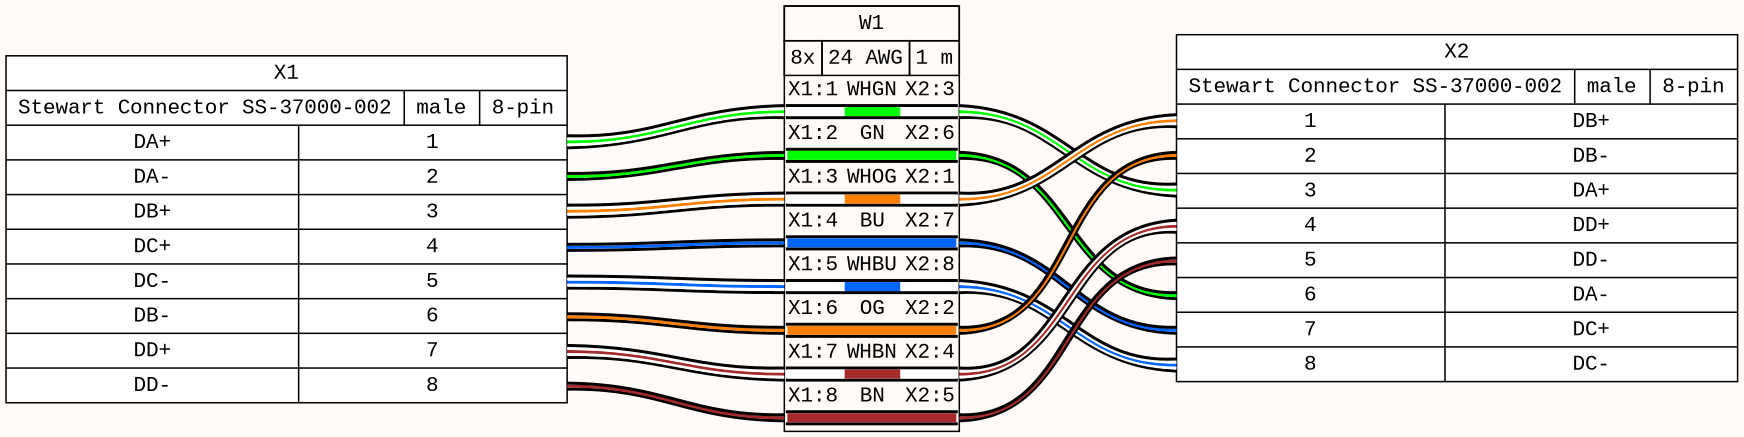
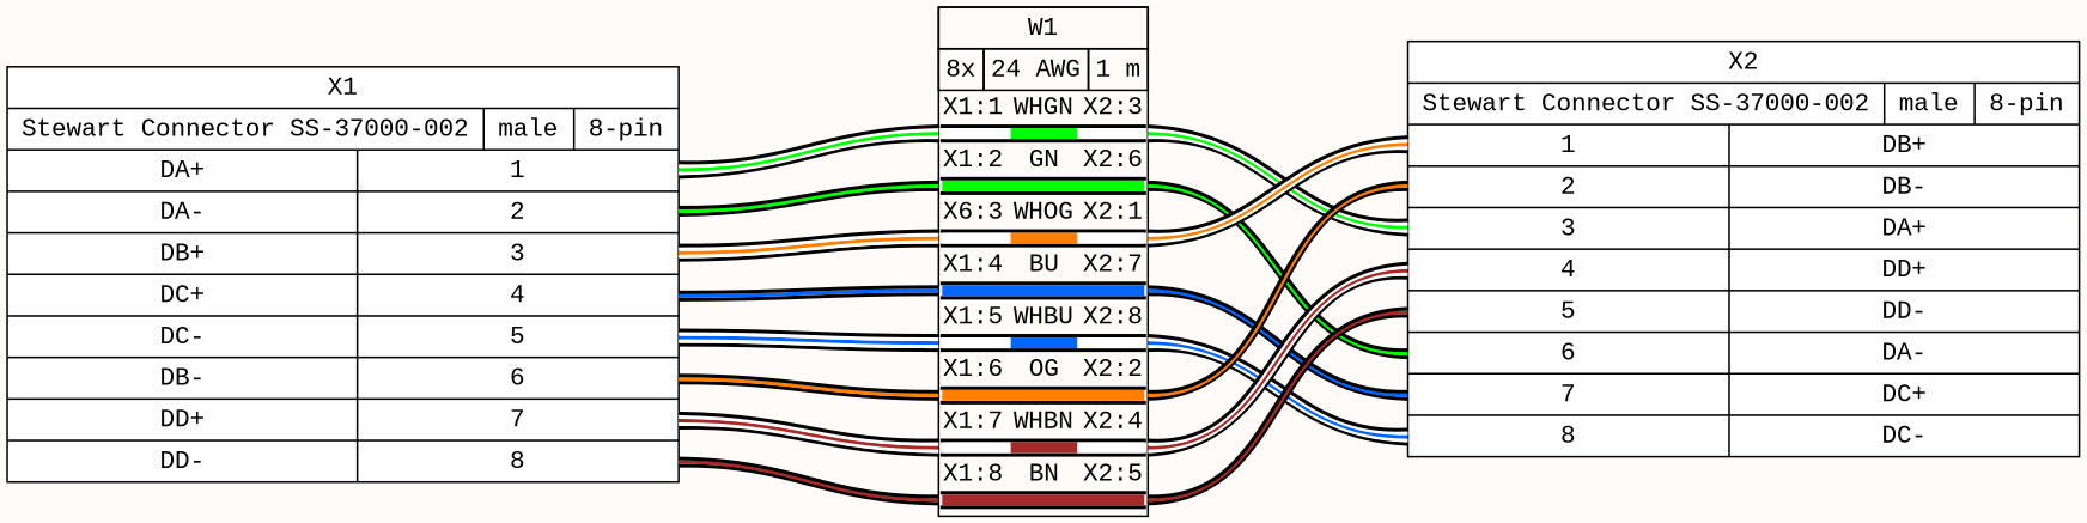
  graph {
    bgcolor="#fffbf8"
    fontname="Liberation Mono"
    nodesep=0.33
    rankdir=LR
    ranksep=2
    node [fillcolor=white fontname="Liberation Mono" shape=record style=filled]
    edge [color="#000000:#ffffff:#00ff00:#ffffff:#000000" fontname="Liberation Mono" style=bold]
    n1 [label="X1|{Stewart Connector SS-37000-002|male|8-pin}|{{DA+|DA-|DB+|DC+|DC-|DB-|DD+|DD-}|{<p1r>1|<p2r>2|<p3r>3|<p4r>4|<p5r>5|<p6r>6|<p7r>7|<p8r>8}}"]
-   n2 [label=<<table border="0" cellspacing="0" cellpadding="0"><tr><td><table border="0" cellspacing="0" cellpadding="3" cellborder="1"><tr><td colspan="3">W1</td></tr><tr><td>8x</td><td>24 AWG</td><td>1 m</td></tr></table></td></tr><tr><td></td></tr><tr><td><table border="0" cellspacing="0" cellborder="0"><tr><td>X1:1</td><td>WHGN</td><td>X2:3</td></tr><tr cellpadding="0" cellspacing="0" border="0"><td border="2" sides="tb" colspan="3" cellspacing="0" cellpadding="0" port="w1"><table cellspacing="0" cellpadding="0" border="0"><tr><td colspan="1.0" cellspacing="0" cellpadding="0" height="6" bgcolor="#ffffff" ></td><td colspan="1.0" cellspacing="0" cellpadding="0" height="6" bgcolor="#00ff00" ></td><td colspan="1.0" cellspacing="0" cellpadding="0" height="6" bgcolor="#ffffff" ></td></tr></table></td></tr><tr><td>X1:2</td><td>GN</td><td>X2:6</td></tr><tr cellpadding="0" cellspacing="0" border="0"><td border="2" sides="tb" colspan="3" cellspacing="0" cellpadding="0" port="w2"><table cellspacing="0" cellpadding="0" border="0"><tr><td colspan="3.0" cellspacing="0" cellpadding="0" height="6" bgcolor="#00ff00" ></td></tr></table></td></tr><tr><td>X1:3</td><td>WHOG</td><td>X2:1</td></tr><tr cellpadding="0" cellspacing="0" border="0"><td border="2" sides="tb" colspan="3" cellspacing="0" cellpadding="0" port="w3"><table cellspacing="0" cellpadding="0" border="0"><tr><td colspan="1.0" cellspacing="0" cellpadding="0" height="6" bgcolor="#ffffff" ></td><td colspan="1.0" cellspacing="0" cellpadding="0" height="6" bgcolor="#ff8000" ></td><td colspan="1.0" cellspacing="0" cellpadding="0" height="6" bgcolor="#ffffff" ></td></tr></table></td></tr><tr><td>X1:4</td><td>BU</td><td>X2:7</td></tr><tr cellpadding="0" cellspacing="0" border="0"><td border="2" sides="tb" colspan="3" cellspacing="0" cellpadding="0" port="w4"><table cellspacing="0" cellpadding="0" border="0"><tr><td colspan="3.0" cellspacing="0" cellpadding="0" height="6" bgcolor="#0066ff" ></td></tr></table></td></tr><tr><td>X1:5</td><td>WHBU</td><td>X2:8</td></tr><tr cellpadding="0" cellspacing="0" border="0"><td border="2" sides="tb" colspan="3" cellspacing="0" cellpadding="0" port="w5"><table cellspacing="0" cellpadding="0" border="0"><tr><td colspan="1.0" cellspacing="0" cellpadding="0" height="6" bgcolor="#ffffff" ></td><td colspan="1.0" cellspacing="0" cellpadding="0" height="6" bgcolor="#0066ff" ></td><td colspan="1.0" cellspacing="0" cellpadding="0" height="6" bgcolor="#ffffff" ></td></tr></table></td></tr><tr><td>X1:6</td><td>OG</td><td>X2:2</td></tr><tr cellpadding="0" cellspacing="0" border="0"><td border="2" sides="tb" colspan="3" cellspacing="0" cellpadding="0" port="w6"><table cellspacing="0" cellpadding="0" border="0"><tr><td colspan="3.0" cellspacing="0" cellpadding="0" height="6" bgcolor="#ff8000" ></td></tr></table></td></tr><tr><td>X1:7</td><td>WHBN</td><td>X2:4</td></tr><tr cellpadding="0" cellspacing="0" border="0"><td border="2" sides="tb" colspan="3" cellspacing="0" cellpadding="0" port="w7"><table cellspacing="0" cellpadding="0" border="0"><tr><td colspan="1.0" cellspacing="0" cellpadding="0" height="6" bgcolor="#ffffff" ></td><td colspan="1.0" cellspacing="0" cellpadding="0" height="6" bgcolor="#a52a2a" ></td><td colspan="1.0" cellspacing="0" cellpadding="0" height="6" bgcolor="#ffffff" ></td></tr></table></td></tr><tr><td>X1:8</td><td>BN</td><td>X2:5</td></tr><tr cellpadding="0" cellspacing="0" border="0"><td border="2" sides="tb" colspan="3" cellspacing="0" cellpadding="0" port="w8"><table cellspacing="0" cellpadding="0" border="0"><tr><td colspan="3.0" cellspacing="0" cellpadding="0" height="6" bgcolor="#a52a2a" ></td></tr></table></td></tr><tr><td></td></tr></table></td></tr></table>> margin=0 shape=box style=""]
+   n2 [label=<<table border="0" cellspacing="0" cellpadding="0"><tr><td><table border="0" cellspacing="0" cellpadding="3" cellborder="1"><tr><td colspan="3">W1</td></tr><tr><td>8x</td><td>24 AWG</td><td>1 m</td></tr></table></td></tr><tr><td></td></tr><tr><td><table border="0" cellspacing="0" cellborder="0"><tr><td>X1:1</td><td>WHGN</td><td>X2:3</td></tr><tr cellpadding="0" cellspacing="0" border="0"><td border="2" sides="tb" colspan="3" cellspacing="0" cellpadding="0" port="w1"><table cellspacing="0" cellpadding="0" border="0"><tr><td colspan="1.0" cellspacing="0" cellpadding="0" height="6" bgcolor="#ffffff" ></td><td colspan="1.0" cellspacing="0" cellpadding="0" height="6" bgcolor="#00ff00" ></td><td colspan="1.0" cellspacing="0" cellpadding="0" height="6" bgcolor="#ffffff" ></td></tr></table></td></tr><tr><td>X1:2</td><td>GN</td><td>X2:6</td></tr><tr cellpadding="0" cellspacing="0" border="0"><td border="2" sides="tb" colspan="3" cellspacing="0" cellpadding="0" port="w2"><table cellspacing="0" cellpadding="0" border="0"><tr><td colspan="3.0" cellspacing="0" cellpadding="0" height="6" bgcolor="#00ff00" ></td></tr></table></td></tr><tr><td>X6:3</td><td>WHOG</td><td>X2:1</td></tr><tr cellpadding="0" cellspacing="0" border="0"><td border="2" sides="tb" colspan="3" cellspacing="0" cellpadding="0" port="w3"><table cellspacing="0" cellpadding="0" border="0"><tr><td colspan="1.0" cellspacing="0" cellpadding="0" height="6" bgcolor="#ffffff" ></td><td colspan="1.0" cellspacing="0" cellpadding="0" height="6" bgcolor="#ff8000" ></td><td colspan="1.0" cellspacing="0" cellpadding="0" height="6" bgcolor="#ffffff" ></td></tr></table></td></tr><tr><td>X1:4</td><td>BU</td><td>X2:7</td></tr><tr cellpadding="0" cellspacing="0" border="0"><td border="2" sides="tb" colspan="3" cellspacing="0" cellpadding="0" port="w4"><table cellspacing="0" cellpadding="0" border="0"><tr><td colspan="3.0" cellspacing="0" cellpadding="0" height="6" bgcolor="#0066ff" ></td></tr></table></td></tr><tr><td>X1:5</td><td>WHBU</td><td>X2:8</td></tr><tr cellpadding="0" cellspacing="0" border="0"><td border="2" sides="tb" colspan="3" cellspacing="0" cellpadding="0" port="w5"><table cellspacing="0" cellpadding="0" border="0"><tr><td colspan="1.0" cellspacing="0" cellpadding="0" height="6" bgcolor="#ffffff" ></td><td colspan="1.0" cellspacing="0" cellpadding="0" height="6" bgcolor="#0066ff" ></td><td colspan="1.0" cellspacing="0" cellpadding="0" height="6" bgcolor="#ffffff" ></td></tr></table></td></tr><tr><td>X1:6</td><td>OG</td><td>X2:2</td></tr><tr cellpadding="0" cellspacing="0" border="0"><td border="2" sides="tb" colspan="3" cellspacing="0" cellpadding="0" port="w6"><table cellspacing="0" cellpadding="0" border="0"><tr><td colspan="3.0" cellspacing="0" cellpadding="0" height="6" bgcolor="#ff8000" ></td></tr></table></td></tr><tr><td>X1:7</td><td>WHBN</td><td>X2:4</td></tr><tr cellpadding="0" cellspacing="0" border="0"><td border="2" sides="tb" colspan="3" cellspacing="0" cellpadding="0" port="w7"><table cellspacing="0" cellpadding="0" border="0"><tr><td colspan="1.0" cellspacing="0" cellpadding="0" height="6" bgcolor="#ffffff" ></td><td colspan="1.0" cellspacing="0" cellpadding="0" height="6" bgcolor="#a52a2a" ></td><td colspan="1.0" cellspacing="0" cellpadding="0" height="6" bgcolor="#ffffff" ></td></tr></table></td></tr><tr><td>X1:8</td><td>BN</td><td>X2:5</td></tr><tr cellpadding="0" cellspacing="0" border="0"><td border="2" sides="tb" colspan="3" cellspacing="0" cellpadding="0" port="w8"><table cellspacing="0" cellpadding="0" border="0"><tr><td colspan="3.0" cellspacing="0" cellpadding="0" height="6" bgcolor="#a52a2a" ></td></tr></table></td></tr><tr><td></td></tr></table></td></tr></table>> margin=0 shape=box style=""]
    n3 [label="X2|{Stewart Connector SS-37000-002|male|8-pin}|{{<p1l>1|<p2l>2|<p3l>3|<p4l>4|<p5l>5|<p6l>6|<p7l>7|<p8l>8}|{DB+|DB-|DA+|DD+|DD-|DA-|DC+|DC-}}"]
    n1 -- n2 [headport="w1:w" tailport="p1r:e"]
    n1 -- n2 [color="#000000:#00ff00:#000000" headport="w2:w" tailport="p2r:e"]
    n1 -- n2 [color="#000000:#ffffff:#ff8000:#ffffff:#000000" headport="w3:w" tailport="p3r:e"]
    n1 -- n2 [color="#000000:#0066ff:#000000" headport="w4:w" tailport="p4r:e"]
    n1 -- n2 [color="#000000:#ffffff:#0066ff:#ffffff:#000000" headport="w5:w" tailport="p5r:e"]
    n1 -- n2 [color="#000000:#ff8000:#000000" headport="w6:w" tailport="p6r:e"]
    n1 -- n2 [color="#000000:#ffffff:#a52a2a:#ffffff:#000000" headport="w7:w" tailport="p7r:e"]
    n1 -- n2 [color="#000000:#a52a2a:#000000" headport="w8:w" tailport="p8r:e"]
    n2 -- n3 [headport="p3l:w" tailport="w1:e"]
    n2 -- n3 [color="#000000:#00ff00:#000000" headport="p6l:w" tailport="w2:e"]
    n2 -- n3 [color="#000000:#ffffff:#ff8000:#ffffff:#000000" headport="p1l:w" tailport="w3:e"]
    n2 -- n3 [color="#000000:#0066ff:#000000" headport="p7l:w" tailport="w4:e"]
    n2 -- n3 [color="#000000:#ffffff:#0066ff:#ffffff:#000000" headport="p8l:w" tailport="w5:e"]
    n2 -- n3 [color="#000000:#ff8000:#000000" headport="p2l:w" tailport="w6:e"]
    n2 -- n3 [color="#000000:#ffffff:#a52a2a:#ffffff:#000000" headport="p4l:w" tailport="w7:e"]
    n2 -- n3 [color="#000000:#a52a2a:#000000" headport="p5l:w" tailport="w8:e"]
  }
